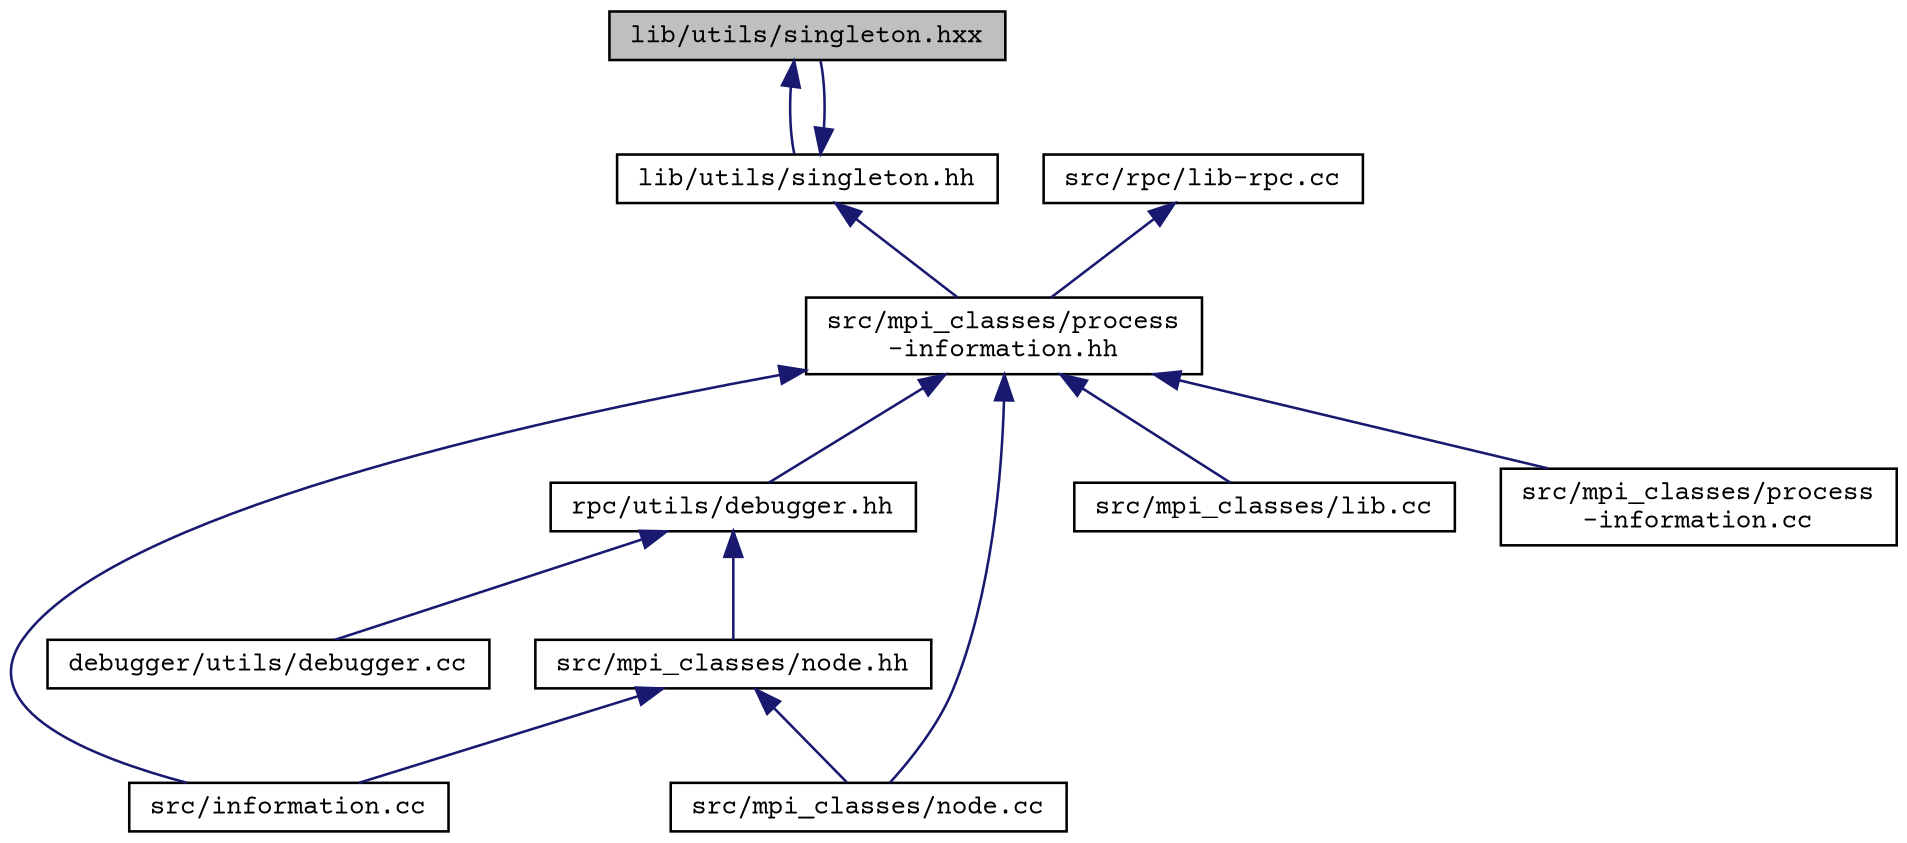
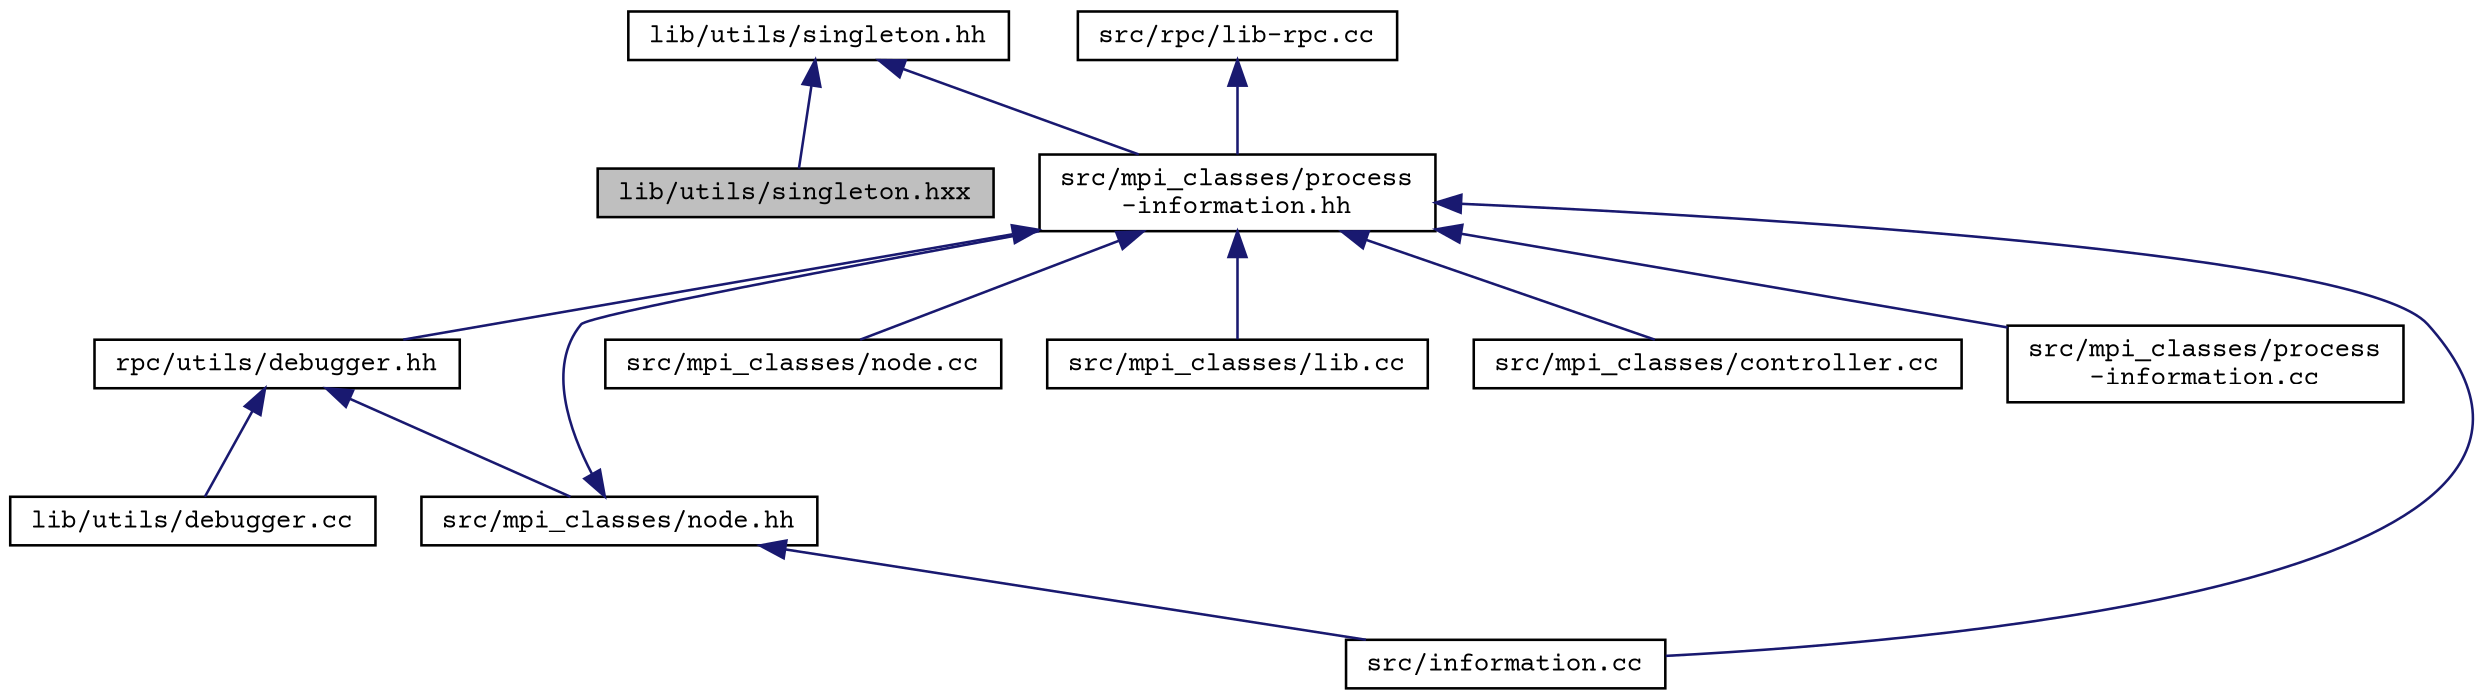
  digraph {
    fontname="Courier Prime"
    node [color=black fillcolor=white fontname="Courier Prime" fontsize=10 shape=record style=filled]
    edge [color=midnightblue dir=back fontname="Courier Prime" fontsize=10 labelfontname=Helvetica labelfontsize=10 style=solid]
    n1 [fillcolor=grey75 fontcolor=black height=0.2 label="lib/utils/singleton.hxx" width=0.4]
    n2 [height=0.2 label="lib/utils/singleton.hh" width=0.4]
    n3 [height=0.2 label="src/mpi_classes/process\l-information.hh" width=0.4]
    n4 [height=0.2 label="rpc/utils/debugger.hh" width=0.4]
    n5 [height=0.2 label="src/information.cc" width=0.4]
    n6 [height=0.2 label="src/mpi_classes/node.cc" width=0.4]
    n7 [height=0.2 label="src/mpi_classes/lib.cc" width=0.4]
+   n8 [height=0.2 label="src/mpi_classes/controller.cc" width=0.4]
    n9 [height=0.2 label="src/mpi_classes/process\l-information.cc" width=0.4]
-   n10 [height=0.2 label="debugger/utils/debugger.cc" width=0.4]
+   n10 [height=0.2 label="lib/utils/debugger.cc" width=0.4]
    n11 [height=0.2 label="src/mpi_classes/node.hh" width=0.4]
    n12 [height=0.2 label="src/rpc/lib-rpc.cc" width=0.4]
-   n1 -> n2
    n2 -> n1
    n2 -> n3
    n3 -> n4
    n3 -> n5
    n3 -> n6
    n3 -> n7
+   n3 -> n8
    n3 -> n9
    n4 -> n10
    n4 -> n11
    n11 -> n5
-   n11 -> n6
+   n11 -> n3
    n12 -> n3
  }
